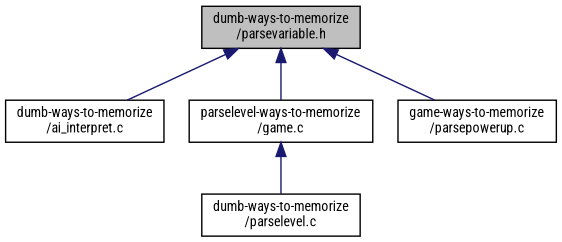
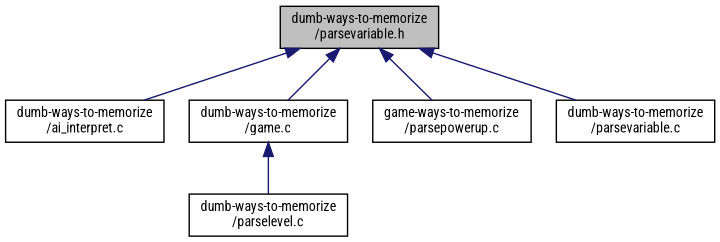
  digraph {
    fontname="Roboto Condensed"
    node [color=black fillcolor=white fontname="Roboto Condensed" fontsize=10 shape=record style=filled]
    edge [color=midnightblue dir=back fontname="Roboto Condensed" fontsize=10 labelfontname=Helvetica labelfontsize=10 style=solid]
    n1 [fillcolor=grey75 fontcolor=black height=0.2 label="dumb-ways-to-memorize\l/parsevariable.h" width=0.4]
    n2 [height=0.2 label="dumb-ways-to-memorize\l/ai_interpret.c" width=0.4]
-   n3 [height=0.2 label="parselevel-ways-to-memorize\l/game.c" width=0.4]
+   n3 [height=0.2 label="dumb-ways-to-memorize\l/game.c" width=0.4]
    n4 [height=0.2 label="game-ways-to-memorize\l/parsepowerup.c" width=0.4]
+   n5 [height=0.2 label="dumb-ways-to-memorize\l/parsevariable.c" width=0.4]
    n6 [height=0.2 label="dumb-ways-to-memorize\l/parselevel.c" width=0.4]
    n1 -> n2
    n1 -> n3
    n1 -> n4
+   n1 -> n5
    n3 -> n6
  }
